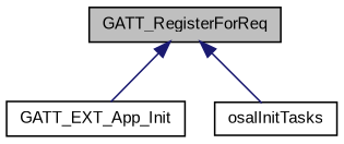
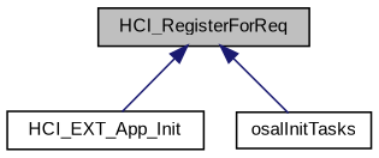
  digraph {
    fontname="Liberation Sans"
    rankdir=TB
    node [color=black fillcolor=white fontname="Liberation Sans" fontsize=10 shape=record style=filled]
    edge [color=midnightblue dir=back fontname="Liberation Sans" fontsize=10 labelfontname=Helvetica labelfontsize=10 style=solid]
-   n1 [fillcolor=grey75 fontcolor=black height=0.2 label=GATT_RegisterForReq width=0.4]
-   n2 [height=0.2 label=GATT_EXT_App_Init width=0.4]
+   n1 [fillcolor=grey75 fontcolor=black height=0.2 label=HCI_RegisterForReq width=0.4]
+   n2 [height=0.2 label=HCI_EXT_App_Init width=0.4]
    n3 [height=0.2 label=osalInitTasks width=0.4]
    n1 -> n2
    n1 -> n3
  }
